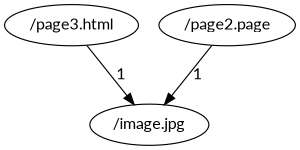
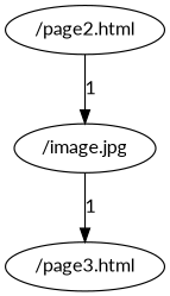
  digraph {
    fontname=Lato
    node [fontname=Lato]
    edge [fontname=Lato]
    n1 [label="/image.jpg"]
    n2 [label="/page3.html"]
-   n3 [label="/page2.page"]
-   n2 -> n1 [label=1]
+   n3 [label="/page2.html"]
+   n1 -> n2 [label=1]
    n3 -> n1 [label=1]
  }
